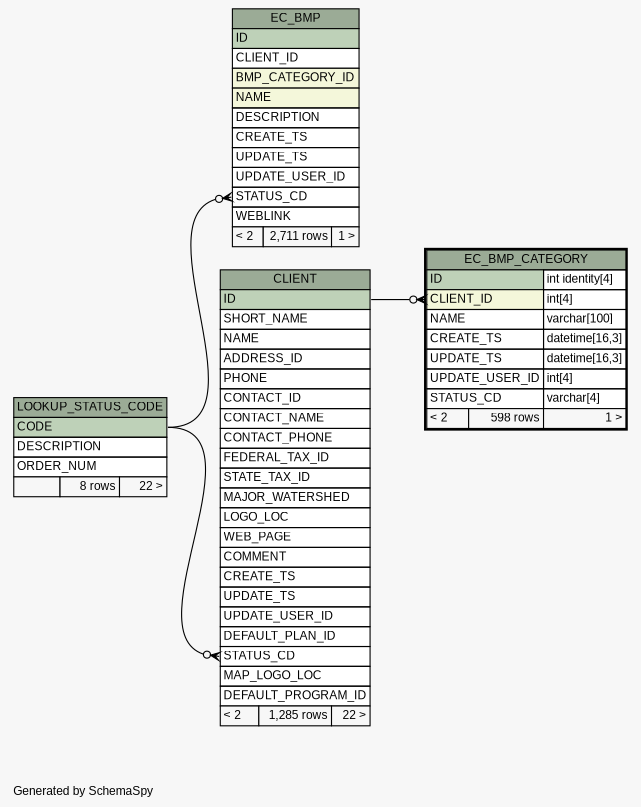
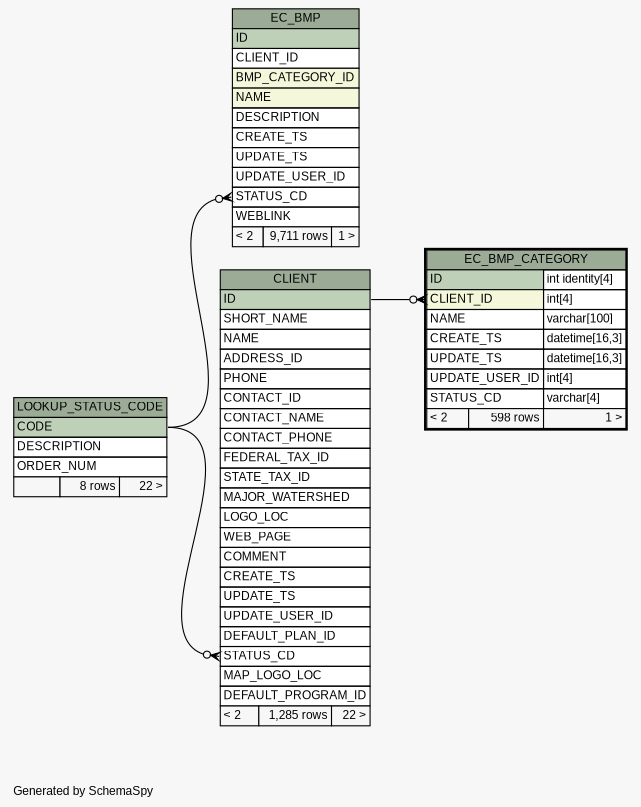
  digraph {
    bgcolor="#f7f7f7"
    fontname="Liberation Sans"
    fontsize=11
    label="\nGenerated by SchemaSpy"
    labeljust=l
    nodesep=0.18
    rankdir=RL
    ranksep=0.46
    node [fontname="Liberation Sans" fontsize=11 shape=plaintext]
    edge [arrowhead=none arrowsize=0.8 arrowtail=crowodot dir=back fontname="Liberation Sans" headport="CODE:e" tailport="STATUS_CD:w"]
    n1 [label=<     <TABLE BORDER="0" CELLBORDER="1" CELLSPACING="0" BGCOLOR="#ffffff">       <TR><TD COLSPAN="3" BGCOLOR="#9bab96" ALIGN="CENTER">CLIENT</TD></TR>       <TR><TD PORT="ID" COLSPAN="3" BGCOLOR="#bed1b8" ALIGN="LEFT">ID</TD></TR>       <TR><TD PORT="SHORT_NAME" COLSPAN="3" ALIGN="LEFT">SHORT_NAME</TD></TR>       <TR><TD PORT="NAME" COLSPAN="3" ALIGN="LEFT">NAME</TD></TR>       <TR><TD PORT="ADDRESS_ID" COLSPAN="3" ALIGN="LEFT">ADDRESS_ID</TD></TR>       <TR><TD PORT="PHONE" COLSPAN="3" ALIGN="LEFT">PHONE</TD></TR>       <TR><TD PORT="CONTACT_ID" COLSPAN="3" ALIGN="LEFT">CONTACT_ID</TD></TR>       <TR><TD PORT="CONTACT_NAME" COLSPAN="3" ALIGN="LEFT">CONTACT_NAME</TD></TR>       <TR><TD PORT="CONTACT_PHONE" COLSPAN="3" ALIGN="LEFT">CONTACT_PHONE</TD></TR>       <TR><TD PORT="FEDERAL_TAX_ID" COLSPAN="3" ALIGN="LEFT">FEDERAL_TAX_ID</TD></TR>       <TR><TD PORT="STATE_TAX_ID" COLSPAN="3" ALIGN="LEFT">STATE_TAX_ID</TD></TR>       <TR><TD PORT="MAJOR_WATERSHED" COLSPAN="3" ALIGN="LEFT">MAJOR_WATERSHED</TD></TR>       <TR><TD PORT="LOGO_LOC" COLSPAN="3" ALIGN="LEFT">LOGO_LOC</TD></TR>       <TR><TD PORT="WEB_PAGE" COLSPAN="3" ALIGN="LEFT">WEB_PAGE</TD></TR>       <TR><TD PORT="COMMENT" COLSPAN="3" ALIGN="LEFT">COMMENT</TD></TR>       <TR><TD PORT="CREATE_TS" COLSPAN="3" ALIGN="LEFT">CREATE_TS</TD></TR>       <TR><TD PORT="UPDATE_TS" COLSPAN="3" ALIGN="LEFT">UPDATE_TS</TD></TR>       <TR><TD PORT="UPDATE_USER_ID" COLSPAN="3" ALIGN="LEFT">UPDATE_USER_ID</TD></TR>       <TR><TD PORT="DEFAULT_PLAN_ID" COLSPAN="3" ALIGN="LEFT">DEFAULT_PLAN_ID</TD></TR>       <TR><TD PORT="STATUS_CD" COLSPAN="3" ALIGN="LEFT">STATUS_CD</TD></TR>       <TR><TD PORT="MAP_LOGO_LOC" COLSPAN="3" ALIGN="LEFT">MAP_LOGO_LOC</TD></TR>       <TR><TD PORT="DEFAULT_PROGRAM_ID" COLSPAN="3" ALIGN="LEFT">DEFAULT_PROGRAM_ID</TD></TR>       <TR><TD ALIGN="LEFT" BGCOLOR="#f7f7f7">&lt; 2</TD><TD ALIGN="RIGHT" BGCOLOR="#f7f7f7">1,285 rows</TD><TD ALIGN="RIGHT" BGCOLOR="#f7f7f7">22 &gt;</TD></TR>     </TABLE>>]
    n2 [label=<     <TABLE BORDER="0" CELLBORDER="1" CELLSPACING="0" BGCOLOR="#ffffff">       <TR><TD COLSPAN="3" BGCOLOR="#9bab96" ALIGN="CENTER">LOOKUP_STATUS_CODE</TD></TR>       <TR><TD PORT="CODE" COLSPAN="3" BGCOLOR="#bed1b8" ALIGN="LEFT">CODE</TD></TR>       <TR><TD PORT="DESCRIPTION" COLSPAN="3" ALIGN="LEFT">DESCRIPTION</TD></TR>       <TR><TD PORT="ORDER_NUM" COLSPAN="3" ALIGN="LEFT">ORDER_NUM</TD></TR>       <TR><TD ALIGN="LEFT" BGCOLOR="#f7f7f7">  </TD><TD ALIGN="RIGHT" BGCOLOR="#f7f7f7">8 rows</TD><TD ALIGN="RIGHT" BGCOLOR="#f7f7f7">22 &gt;</TD></TR>     </TABLE>>]
-   n3 [label=<     <TABLE BORDER="0" CELLBORDER="1" CELLSPACING="0" BGCOLOR="#ffffff">       <TR><TD COLSPAN="3" BGCOLOR="#9bab96" ALIGN="CENTER">EC_BMP</TD></TR>       <TR><TD PORT="ID" COLSPAN="3" BGCOLOR="#bed1b8" ALIGN="LEFT">ID</TD></TR>       <TR><TD PORT="CLIENT_ID" COLSPAN="3" ALIGN="LEFT">CLIENT_ID</TD></TR>       <TR><TD PORT="BMP_CATEGORY_ID" COLSPAN="3" BGCOLOR="#f4f7da" ALIGN="LEFT">BMP_CATEGORY_ID</TD></TR>       <TR><TD PORT="NAME" COLSPAN="3" BGCOLOR="#f4f7da" ALIGN="LEFT">NAME</TD></TR>       <TR><TD PORT="DESCRIPTION" COLSPAN="3" ALIGN="LEFT">DESCRIPTION</TD></TR>       <TR><TD PORT="CREATE_TS" COLSPAN="3" ALIGN="LEFT">CREATE_TS</TD></TR>       <TR><TD PORT="UPDATE_TS" COLSPAN="3" ALIGN="LEFT">UPDATE_TS</TD></TR>       <TR><TD PORT="UPDATE_USER_ID" COLSPAN="3" ALIGN="LEFT">UPDATE_USER_ID</TD></TR>       <TR><TD PORT="STATUS_CD" COLSPAN="3" ALIGN="LEFT">STATUS_CD</TD></TR>       <TR><TD PORT="WEBLINK" COLSPAN="3" ALIGN="LEFT">WEBLINK</TD></TR>       <TR><TD ALIGN="LEFT" BGCOLOR="#f7f7f7">&lt; 2</TD><TD ALIGN="RIGHT" BGCOLOR="#f7f7f7">2,711 rows</TD><TD ALIGN="RIGHT" BGCOLOR="#f7f7f7">1 &gt;</TD></TR>     </TABLE>>]
+   n3 [label=<     <TABLE BORDER="0" CELLBORDER="1" CELLSPACING="0" BGCOLOR="#ffffff">       <TR><TD COLSPAN="3" BGCOLOR="#9bab96" ALIGN="CENTER">EC_BMP</TD></TR>       <TR><TD PORT="ID" COLSPAN="3" BGCOLOR="#bed1b8" ALIGN="LEFT">ID</TD></TR>       <TR><TD PORT="CLIENT_ID" COLSPAN="3" ALIGN="LEFT">CLIENT_ID</TD></TR>       <TR><TD PORT="BMP_CATEGORY_ID" COLSPAN="3" BGCOLOR="#f4f7da" ALIGN="LEFT">BMP_CATEGORY_ID</TD></TR>       <TR><TD PORT="NAME" COLSPAN="3" BGCOLOR="#f4f7da" ALIGN="LEFT">NAME</TD></TR>       <TR><TD PORT="DESCRIPTION" COLSPAN="3" ALIGN="LEFT">DESCRIPTION</TD></TR>       <TR><TD PORT="CREATE_TS" COLSPAN="3" ALIGN="LEFT">CREATE_TS</TD></TR>       <TR><TD PORT="UPDATE_TS" COLSPAN="3" ALIGN="LEFT">UPDATE_TS</TD></TR>       <TR><TD PORT="UPDATE_USER_ID" COLSPAN="3" ALIGN="LEFT">UPDATE_USER_ID</TD></TR>       <TR><TD PORT="STATUS_CD" COLSPAN="3" ALIGN="LEFT">STATUS_CD</TD></TR>       <TR><TD PORT="WEBLINK" COLSPAN="3" ALIGN="LEFT">WEBLINK</TD></TR>       <TR><TD ALIGN="LEFT" BGCOLOR="#f7f7f7">&lt; 2</TD><TD ALIGN="RIGHT" BGCOLOR="#f7f7f7">9,711 rows</TD><TD ALIGN="RIGHT" BGCOLOR="#f7f7f7">1 &gt;</TD></TR>     </TABLE>>]
    n4 [label=<     <TABLE BORDER="2" CELLBORDER="1" CELLSPACING="0" BGCOLOR="#ffffff">       <TR><TD COLSPAN="3" BGCOLOR="#9bab96" ALIGN="CENTER">EC_BMP_CATEGORY</TD></TR>       <TR><TD PORT="ID" COLSPAN="2" BGCOLOR="#bed1b8" ALIGN="LEFT">ID</TD><TD PORT="ID.type" ALIGN="LEFT">int identity[4]</TD></TR>       <TR><TD PORT="CLIENT_ID" COLSPAN="2" BGCOLOR="#f4f7da" ALIGN="LEFT">CLIENT_ID</TD><TD PORT="CLIENT_ID.type" ALIGN="LEFT">int[4]</TD></TR>       <TR><TD PORT="NAME" COLSPAN="2" ALIGN="LEFT">NAME</TD><TD PORT="NAME.type" ALIGN="LEFT">varchar[100]</TD></TR>       <TR><TD PORT="CREATE_TS" COLSPAN="2" ALIGN="LEFT">CREATE_TS</TD><TD PORT="CREATE_TS.type" ALIGN="LEFT">datetime[16,3]</TD></TR>       <TR><TD PORT="UPDATE_TS" COLSPAN="2" ALIGN="LEFT">UPDATE_TS</TD><TD PORT="UPDATE_TS.type" ALIGN="LEFT">datetime[16,3]</TD></TR>       <TR><TD PORT="UPDATE_USER_ID" COLSPAN="2" ALIGN="LEFT">UPDATE_USER_ID</TD><TD PORT="UPDATE_USER_ID.type" ALIGN="LEFT">int[4]</TD></TR>       <TR><TD PORT="STATUS_CD" COLSPAN="2" ALIGN="LEFT">STATUS_CD</TD><TD PORT="STATUS_CD.type" ALIGN="LEFT">varchar[4]</TD></TR>       <TR><TD ALIGN="LEFT" BGCOLOR="#f7f7f7">&lt; 2</TD><TD ALIGN="RIGHT" BGCOLOR="#f7f7f7">598 rows</TD><TD ALIGN="RIGHT" BGCOLOR="#f7f7f7">1 &gt;</TD></TR>     </TABLE>>]
    n1 -> n2
    n3 -> n2
    n4 -> n1 [headport="ID:e" tailport="CLIENT_ID:w"]
  }
